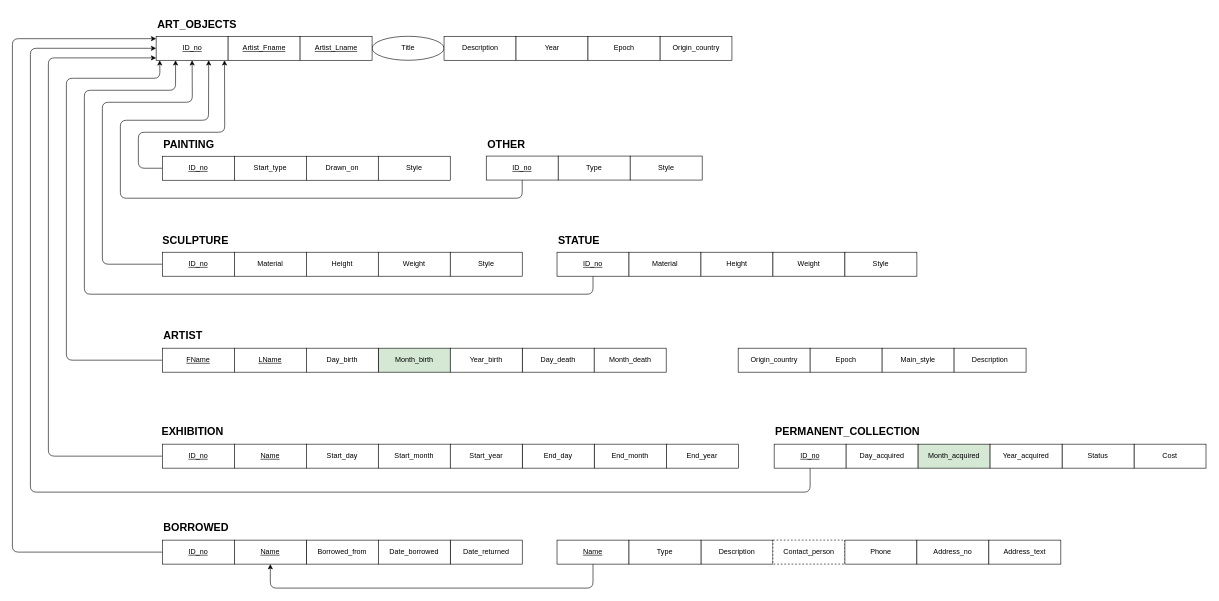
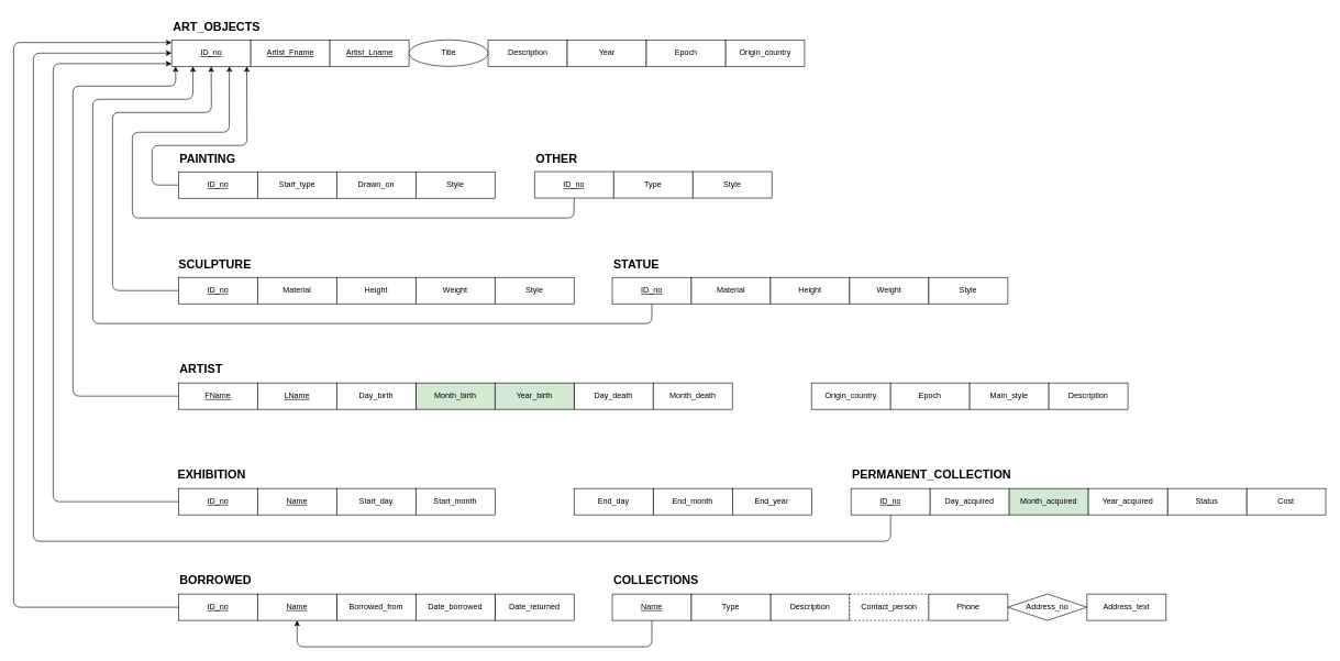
  <mxCell id="0" />
  <mxCell id="1" parent="0" />
  <mxCell id="2" style="edgeStyle=none;html=1;exitX=0;exitY=0.5;exitDx=0;exitDy=0;fontSize=18;snapToPoint=0;orthogonal=0;entryX=0.95;entryY=1;entryDx=0;entryDy=0;orthogonalLoop=0;flowAnimation=0;backgroundOutline=0;entryPerimeter=0;" parent="1" source="7" target="70" edge="1"><mxGeometry relative="1" as="geometry"><mxPoint x="370" y="150" as="targetPoint" /><Array as="points"><mxPoint x="230" y="280" /><mxPoint x="230" y="220" /><mxPoint x="374" y="220" /></Array></mxGeometry></mxCell>
  <mxCell id="3" style="edgeStyle=none;html=1;exitX=0;exitY=0.5;exitDx=0;exitDy=0;fontSize=18;entryX=0.5;entryY=1;entryDx=0;entryDy=0;entryPerimeter=0;" parent="1" source="13" target="70" edge="1"><mxGeometry relative="1" as="geometry"><mxPoint x="320" y="170" as="targetPoint" /><Array as="points"><mxPoint x="170" y="440" /><mxPoint x="170" y="170" /><mxPoint x="320" y="170" /></Array></mxGeometry></mxCell>
  <mxCell id="4" style="edgeStyle=none;html=1;exitX=0.5;exitY=1;exitDx=0;exitDy=0;fontSize=18;entryX=0.27;entryY=1;entryDx=0;entryDy=0;entryPerimeter=0;" parent="1" source="27" target="70" edge="1"><mxGeometry relative="1" as="geometry"><mxPoint x="270" y="599" as="sourcePoint" /><mxPoint x="240" y="110" as="targetPoint" /><Array as="points"><mxPoint x="988" y="490" /><mxPoint x="140" y="490" /><mxPoint x="140" y="150" /><mxPoint x="292" y="150" /></Array></mxGeometry></mxCell>
  <mxCell id="5" style="edgeStyle=none;html=1;exitX=0;exitY=0.5;exitDx=0;exitDy=0;entryX=0.05;entryY=1;entryDx=0;entryDy=0;fontSize=18;entryPerimeter=0;" parent="1" target="70" edge="1"><mxGeometry relative="1" as="geometry"><Array as="points"><mxPoint x="110" y="600" /><mxPoint x="110" y="130" /><mxPoint x="266" y="130" /></Array><mxPoint x="270.02" y="600" as="sourcePoint" /></mxGeometry></mxCell>
  <mxCell id="6" value="" style="group" parent="1" vertex="1" connectable="0"><mxGeometry width="490" height="80" as="geometry" x="260" y="220" /></mxCell>
  <mxCell id="7" value="&lt;u&gt;ID_no&lt;/u&gt;" style="rounded=0;whiteSpace=wrap;html=1;" parent="6" vertex="1"><mxGeometry x="10" y="40" width="120" height="40" as="geometry" /></mxCell>
  <mxCell id="8" value="PAINTING" style="text;strokeColor=none;fillColor=none;html=1;fontSize=18;fontStyle=1;verticalAlign=middle;align=left;" parent="6" vertex="1"><mxGeometry x="10" width="100" height="40" as="geometry" /></mxCell>
  <mxCell id="9" value="Start_type" style="rounded=0;whiteSpace=wrap;html=1;" parent="6" vertex="1"><mxGeometry x="130" y="40" width="120" height="40" as="geometry" /></mxCell>
  <mxCell id="10" value="Drawn_on" style="rounded=0;whiteSpace=wrap;html=1;" parent="6" vertex="1"><mxGeometry x="250" y="40" width="120" height="40" as="geometry" /></mxCell>
  <mxCell id="11" value="Style" style="rounded=0;whiteSpace=wrap;html=1;" parent="6" vertex="1"><mxGeometry x="370" y="40" width="120" height="40" as="geometry" /></mxCell>
  <mxCell id="12" value="" style="group" parent="1" vertex="1" connectable="0"><mxGeometry x="270" y="380" width="600" height="80" as="geometry" /></mxCell>
  <mxCell id="13" value="&lt;u&gt;ID_no&lt;/u&gt;" style="rounded=0;whiteSpace=wrap;html=1;" parent="12" vertex="1"><mxGeometry y="40" width="120" height="40" as="geometry" /></mxCell>
  <mxCell id="14" value="SCULPTURE" style="text;strokeColor=none;fillColor=none;html=1;fontSize=18;fontStyle=1;verticalAlign=middle;align=center;" parent="12" vertex="1"><mxGeometry width="110" height="40" as="geometry" /></mxCell>
  <mxCell id="15" value="Material" style="rounded=0;whiteSpace=wrap;html=1;" parent="12" vertex="1"><mxGeometry x="120" y="40" width="120" height="40" as="geometry" /></mxCell>
  <mxCell id="16" value="Height" style="rounded=0;whiteSpace=wrap;html=1;" parent="12" vertex="1"><mxGeometry x="240" y="40" width="120" height="40" as="geometry" /></mxCell>
  <mxCell id="17" value="Weight" style="rounded=0;whiteSpace=wrap;html=1;" parent="12" vertex="1"><mxGeometry x="360" y="40" width="120" height="40" as="geometry" /></mxCell>
  <mxCell id="18" value="Style" style="rounded=0;whiteSpace=wrap;html=1;" parent="12" vertex="1"><mxGeometry x="480" y="40" width="120" height="40" as="geometry" /></mxCell>
  <mxCell id="19" style="edgeStyle=none;html=1;exitX=0.5;exitY=1;exitDx=0;exitDy=0;entryX=0.73;entryY=1;entryDx=0;entryDy=0;fontSize=18;entryPerimeter=0;" parent="1" source="22" target="70" edge="1"><mxGeometry relative="1" as="geometry"><Array as="points"><mxPoint x="870" y="330" /><mxPoint x="200" y="330" /><mxPoint x="200" y="200" /><mxPoint x="347" y="200" /></Array></mxGeometry></mxCell>
  <mxCell id="20" style="edgeStyle=none;html=1;exitX=0;exitY=0.5;exitDx=0;exitDy=0;entryX=0;entryY=0.9;entryDx=0;entryDy=0;fontSize=18;entryPerimeter=0;" parent="1" source="53" target="70" edge="1"><mxGeometry relative="1" as="geometry"><Array as="points"><mxPoint x="80" y="760" /><mxPoint x="80" y="96" /></Array></mxGeometry></mxCell>
  <mxCell id="21" value="" style="group" parent="1" vertex="1" connectable="0"><mxGeometry x="810" width="360" height="79.69" as="geometry" y="220" /></mxCell>
  <mxCell id="22" value="&lt;u&gt;ID_no&lt;/u&gt;" style="rounded=0;whiteSpace=wrap;html=1;" parent="21" vertex="1"><mxGeometry y="39.69" width="120" height="40" as="geometry" /></mxCell>
  <mxCell id="23" value="OTHER" style="text;strokeColor=none;fillColor=none;html=1;fontSize=18;fontStyle=1;verticalAlign=middle;align=left;" parent="21" vertex="1"><mxGeometry width="100" height="40" as="geometry" /></mxCell>
  <mxCell id="24" value="Type" style="rounded=0;whiteSpace=wrap;html=1;" parent="21" vertex="1"><mxGeometry x="120" y="39.69" width="120" height="40" as="geometry" /></mxCell>
  <mxCell id="25" value="Style" style="rounded=0;whiteSpace=wrap;html=1;" parent="21" vertex="1"><mxGeometry x="240" y="39.69" width="120" height="40" as="geometry" /></mxCell>
  <mxCell id="26" value="" style="group" parent="1" vertex="1" connectable="0"><mxGeometry x="928" y="380" width="600" height="80" as="geometry" /></mxCell>
  <mxCell id="27" value="&lt;u&gt;ID_no&lt;/u&gt;" style="rounded=0;whiteSpace=wrap;html=1;" parent="26" vertex="1"><mxGeometry y="40" width="120" height="40" as="geometry" /></mxCell>
  <mxCell id="28" value="STATUE" style="text;strokeColor=none;fillColor=none;html=1;fontSize=18;fontStyle=1;verticalAlign=middle;align=left;" parent="26" vertex="1"><mxGeometry width="100" height="40" as="geometry" /></mxCell>
  <mxCell id="29" value="Material" style="rounded=0;whiteSpace=wrap;html=1;" parent="26" vertex="1"><mxGeometry x="120" y="40" width="120" height="40" as="geometry" /></mxCell>
  <mxCell id="30" value="Height" style="rounded=0;whiteSpace=wrap;html=1;" parent="26" vertex="1"><mxGeometry x="240" y="40" width="120" height="40" as="geometry" /></mxCell>
  <mxCell id="31" value="Weight" style="rounded=0;whiteSpace=wrap;html=1;" parent="26" vertex="1"><mxGeometry x="360" y="40" width="120" height="40" as="geometry" /></mxCell>
  <mxCell id="32" value="Style" style="rounded=0;whiteSpace=wrap;html=1;" parent="26" vertex="1"><mxGeometry x="480" y="40" width="120" height="40" as="geometry" /></mxCell>
  <mxCell id="33" value="" style="group" parent="1" vertex="1" connectable="0"><mxGeometry x="270.02" y="860" width="600" height="80" as="geometry" /></mxCell>
  <mxCell id="34" value="&lt;u&gt;ID_no&lt;/u&gt;" style="rounded=0;whiteSpace=wrap;html=1;" parent="33" vertex="1"><mxGeometry y="40" width="120" height="40" as="geometry" /></mxCell>
  <mxCell id="35" value="BORROWED" style="text;strokeColor=none;fillColor=none;html=1;fontSize=18;fontStyle=1;verticalAlign=middle;align=left;" parent="33" vertex="1"><mxGeometry width="260" height="40" as="geometry" /></mxCell>
  <mxCell id="36" value="Borrowed_from" style="rounded=0;whiteSpace=wrap;html=1;" parent="33" vertex="1"><mxGeometry x="240" y="40" width="120" height="40" as="geometry" /></mxCell>
  <mxCell id="37" value="Date_returned" style="rounded=0;whiteSpace=wrap;html=1;" parent="33" vertex="1"><mxGeometry x="480" y="40" width="120" height="40" as="geometry" /></mxCell>
  <mxCell id="38" value="Date_borrowed" style="rounded=0;whiteSpace=wrap;html=1;" parent="33" vertex="1"><mxGeometry x="360" y="40" width="120" height="40" as="geometry" /></mxCell>
  <mxCell id="39" value="&lt;u&gt;Name&lt;/u&gt;" style="rounded=0;whiteSpace=wrap;html=1;" parent="33" vertex="1"><mxGeometry x="120" y="40" width="120" height="40" as="geometry" /></mxCell>
  <mxCell id="40" style="edgeStyle=none;html=1;exitX=0.5;exitY=1;exitDx=0;exitDy=0;entryX=0.5;entryY=1;entryDx=0;entryDy=0;fontSize=18;" parent="1" source="45" target="39" edge="1"><mxGeometry relative="1" as="geometry"><Array as="points"><mxPoint x="988" y="980" /><mxPoint x="450" y="980" /></Array></mxGeometry></mxCell>
  <mxCell id="41" style="edgeStyle=none;html=1;exitX=0;exitY=0.5;exitDx=0;exitDy=0;fontSize=18;entryX=0;entryY=0.1;entryDx=0;entryDy=0;entryPerimeter=0;" parent="1" source="34" target="70" edge="1"><mxGeometry relative="1" as="geometry"><Array as="points"><mxPoint x="20" y="920" /><mxPoint x="20" y="64" /></Array><mxPoint x="230" y="60" as="targetPoint" /></mxGeometry></mxCell>
  <mxCell id="42" style="edgeStyle=none;html=1;exitX=0.5;exitY=1;exitDx=0;exitDy=0;entryX=0;entryY=0.5;entryDx=0;entryDy=0;fontSize=18;entryPerimeter=0;" parent="1" source="63" target="70" edge="1"><mxGeometry relative="1" as="geometry"><Array as="points"><mxPoint x="1350" y="820" /><mxPoint x="50" y="820" /><mxPoint x="50" y="80" /></Array></mxGeometry></mxCell>
  <mxCell id="43" value="" style="group" parent="1" vertex="1" connectable="0"><mxGeometry x="928" y="860" width="840" height="80" as="geometry" /></mxCell>
+ <mxCell id="44" value="COLLECTIONS" style="text;strokeColor=none;fillColor=none;html=1;fontSize=18;fontStyle=1;verticalAlign=middle;align=left;" parent="43" vertex="1"><mxGeometry width="260" height="40" as="geometry" /></mxCell>
  <mxCell id="45" value="&lt;u&gt;Name&lt;/u&gt;" style="rounded=0;whiteSpace=wrap;html=1;" parent="43" vertex="1"><mxGeometry y="40" width="120" height="40" as="geometry" /></mxCell>
  <mxCell id="46" value="Description" style="rounded=0;whiteSpace=wrap;html=1;" parent="43" vertex="1"><mxGeometry x="240" y="40" width="120" height="40" as="geometry" /></mxCell>
  <mxCell id="47" value="Type" style="rounded=0;whiteSpace=wrap;html=1;" parent="43" vertex="1"><mxGeometry x="120" y="40" width="120" height="40" as="geometry" /></mxCell>
  <mxCell id="48" value="Contact_person" style="rounded=0;whiteSpace=wrap;html=1;dashed=1;" parent="43" vertex="1"><mxGeometry x="360" y="40" width="120" height="40" as="geometry" /></mxCell>
  <mxCell id="49" value="Phone" style="rounded=0;whiteSpace=wrap;html=1;" parent="43" vertex="1"><mxGeometry x="480" y="40" width="120" height="40" as="geometry" /></mxCell>
- <mxCell id="50" value="Address_no" style="rounded=0;whiteSpace=wrap;html=1;" parent="43" vertex="1"><mxGeometry x="600" y="40" width="120" height="40" as="geometry" /></mxCell>
+ <mxCell id="50" value="Address_no" style="rhombus;whiteSpace=wrap;html=1;" parent="43" vertex="1"><mxGeometry x="600" y="40" width="120" height="40" as="geometry" /></mxCell>
  <mxCell id="51" value="Address_text" style="rounded=0;whiteSpace=wrap;html=1;" parent="43" vertex="1"><mxGeometry x="720" y="40" width="120" height="40" as="geometry" /></mxCell>
  <mxCell id="52" value="" style="group" parent="1" vertex="1" connectable="0"><mxGeometry x="270" y="700" width="960.39" height="80" as="geometry" /></mxCell>
  <mxCell id="53" value="&lt;u&gt;ID_no&lt;/u&gt;" style="rounded=0;whiteSpace=wrap;html=1;" parent="52" vertex="1"><mxGeometry y="40" width="120" height="40" as="geometry" /></mxCell>
  <mxCell id="54" value="EXHIBITION" style="text;strokeColor=none;fillColor=none;html=1;fontSize=18;fontStyle=1;verticalAlign=middle;align=center;" parent="52" vertex="1"><mxGeometry width="100" height="40" as="geometry" /></mxCell>
  <mxCell id="55" value="&lt;u&gt;Name&lt;/u&gt;" style="rounded=0;whiteSpace=wrap;html=1;" parent="52" vertex="1"><mxGeometry x="120" y="40" width="120" height="40" as="geometry" /></mxCell>
  <mxCell id="56" value="Start_day" style="rounded=0;whiteSpace=wrap;html=1;" parent="52" vertex="1"><mxGeometry x="240" y="40" width="120" height="40" as="geometry" /></mxCell>
  <mxCell id="57" value="End_day" style="rounded=0;whiteSpace=wrap;html=1;" parent="52" vertex="1"><mxGeometry x="600.02" y="40" width="120" height="40" as="geometry" /></mxCell>
  <mxCell id="58" value="Start_month" style="rounded=0;whiteSpace=wrap;html=1;" parent="52" vertex="1"><mxGeometry x="360.02" y="40" width="120" height="40" as="geometry" /></mxCell>
- <mxCell id="59" value="Start_year" style="rounded=0;whiteSpace=wrap;html=1;" parent="52" vertex="1"><mxGeometry x="480.02" y="40" width="120" height="40" as="geometry" /></mxCell>
  <mxCell id="60" value="End_month" style="rounded=0;whiteSpace=wrap;html=1;" parent="52" vertex="1"><mxGeometry x="720.39" y="40" width="120" height="40" as="geometry" /></mxCell>
  <mxCell id="61" value="End_year" style="rounded=0;whiteSpace=wrap;html=1;" parent="52" vertex="1"><mxGeometry x="840.39" y="40" width="120" height="40" as="geometry" /></mxCell>
  <mxCell id="62" value="" style="group" parent="1" vertex="1" connectable="0"><mxGeometry x="1290" y="700" width="720" height="80" as="geometry" /></mxCell>
  <mxCell id="63" value="&lt;u&gt;ID_no&lt;/u&gt;" style="rounded=0;whiteSpace=wrap;html=1;container=0;" parent="62" vertex="1"><mxGeometry y="40" width="120" height="40" as="geometry" /></mxCell>
  <mxCell id="64" value="PERMANENT_COLLECTION" style="text;strokeColor=none;fillColor=none;html=1;fontSize=18;fontStyle=1;verticalAlign=middle;align=left;container=0;" parent="62" vertex="1"><mxGeometry width="260" height="40" as="geometry" /></mxCell>
  <mxCell id="65" value="Day_acquired" style="rounded=0;whiteSpace=wrap;html=1;container=0;" parent="62" vertex="1"><mxGeometry x="120" y="40" width="120" height="40" as="geometry" /></mxCell>
  <mxCell id="66" value="Cost" style="rounded=0;whiteSpace=wrap;html=1;container=0;" parent="62" vertex="1"><mxGeometry x="600" y="40" width="120" height="40" as="geometry" /></mxCell>
  <mxCell id="67" value="Status" style="rounded=0;whiteSpace=wrap;html=1;container=0;" parent="62" vertex="1"><mxGeometry x="480" y="40" width="120" height="40" as="geometry" /></mxCell>
  <mxCell id="68" value="Month_acquired" style="rounded=0;whiteSpace=wrap;html=1;container=0;fillColor=#d5e8d4;" parent="62" vertex="1"><mxGeometry x="240" y="40" width="120" height="40" as="geometry" /></mxCell>
  <mxCell id="69" value="Year_acquired" style="rounded=0;whiteSpace=wrap;html=1;container=0;" parent="62" vertex="1"><mxGeometry x="360" y="40" width="120" height="40" as="geometry" /></mxCell>
  <mxCell id="70" value="&lt;u&gt;ID_no&lt;/u&gt;" style="rounded=0;whiteSpace=wrap;html=1;snapToPoint=0;points=[[0,0.1,0,0,0],[0,0.5,0,0,0],[0,0.9,0,0,0],[0.05,1,0,0,0],[0.25,0,0,0,0],[0.27,1,0,0,0],[0.5,0,0,0,0],[0.5,1,0,0,0],[0.73,1,0,0,0],[0.75,0,0,0,0],[0.95,1,0,0,0],[1,0,0,0,0],[1,0.25,0,0,0],[1,0.5,0,0,0],[1,0.75,0,0,0]];" parent="1" vertex="1"><mxGeometry x="259.64" y="60" width="120" height="40" as="geometry" /></mxCell>
  <mxCell id="71" value="ART_OBJECTS" style="text;strokeColor=none;fillColor=none;html=1;fontSize=18;fontStyle=1;verticalAlign=middle;align=left;" parent="1" vertex="1"><mxGeometry x="260.02" y="20" width="130" height="40" as="geometry" /></mxCell>
  <mxCell id="72" value="Title" style="ellipse;whiteSpace=wrap;html=1;" parent="1" vertex="1"><mxGeometry x="619.64" y="60" width="120" height="40" as="geometry" /></mxCell>
  <mxCell id="73" value="Description" style="rounded=0;whiteSpace=wrap;html=1;" parent="1" vertex="1"><mxGeometry x="739.64" y="60" width="120" height="40" as="geometry" /></mxCell>
  <mxCell id="74" value="Year" style="rounded=0;whiteSpace=wrap;html=1;" parent="1" vertex="1"><mxGeometry x="859.64" y="60" width="120" height="40" as="geometry" /></mxCell>
  <mxCell id="75" value="Origin_country" style="rounded=0;whiteSpace=wrap;html=1;" parent="1" vertex="1"><mxGeometry x="1099.64" y="60" width="120" height="40" as="geometry" /></mxCell>
  <mxCell id="76" value="Epoch" style="rounded=0;whiteSpace=wrap;html=1;" parent="1" vertex="1"><mxGeometry x="979.64" y="60" width="120" height="40" as="geometry" /></mxCell>
  <mxCell id="77" value="" style="group" vertex="1" connectable="0" parent="1"><mxGeometry x="270" y="540" width="1440" height="80" as="geometry" /></mxCell>
  <mxCell id="78" value="Month_birth" style="rounded=0;whiteSpace=wrap;html=1;fillColor=#d5e8d4;" parent="77" vertex="1"><mxGeometry x="360" y="40" width="120" height="40" as="geometry" /></mxCell>
  <mxCell id="79" value="Origin_country" style="rounded=0;whiteSpace=wrap;html=1;" parent="77" vertex="1"><mxGeometry x="960" y="40" width="120" height="40" as="geometry" /></mxCell>
  <mxCell id="80" value="ARTIST" style="text;strokeColor=none;fillColor=none;html=1;fontSize=18;fontStyle=1;verticalAlign=middle;align=left;" parent="77" vertex="1"><mxGeometry x="0.02" width="100" height="40" as="geometry" /></mxCell>
  <mxCell id="81" value="&lt;u&gt;FName&lt;/u&gt;" style="rounded=0;whiteSpace=wrap;html=1;" parent="77" vertex="1"><mxGeometry y="40" width="120" height="40" as="geometry" /></mxCell>
  <mxCell id="82" value="&lt;u&gt;LName&lt;/u&gt;" style="rounded=0;whiteSpace=wrap;html=1;" parent="77" vertex="1"><mxGeometry x="120.0" y="40" width="120" height="40" as="geometry" /></mxCell>
  <mxCell id="83" value="Day_birth" style="rounded=0;whiteSpace=wrap;html=1;" parent="77" vertex="1"><mxGeometry x="240" y="40" width="120" height="40" as="geometry" /></mxCell>
  <mxCell id="84" value="Epoch" style="rounded=0;whiteSpace=wrap;html=1;" parent="77" vertex="1"><mxGeometry x="1080" y="40" width="120" height="40" as="geometry" /></mxCell>
  <mxCell id="85" value="Main_style" style="rounded=0;whiteSpace=wrap;html=1;" parent="77" vertex="1"><mxGeometry x="1200" y="40" width="120" height="40" as="geometry" /></mxCell>
  <mxCell id="86" value="Description" style="rounded=0;whiteSpace=wrap;html=1;" parent="77" vertex="1"><mxGeometry x="1320" y="40" width="120" height="40" as="geometry" /></mxCell>
  <mxCell id="87" value="Day_death" style="rounded=0;whiteSpace=wrap;html=1;" parent="77" vertex="1"><mxGeometry x="600" y="40" width="120" height="40" as="geometry" /></mxCell>
- <mxCell id="88" value="Year_birth" style="rounded=0;whiteSpace=wrap;html=1;" parent="77" vertex="1"><mxGeometry x="480" y="40" width="120" height="40" as="geometry" /></mxCell>
+ <mxCell id="88" value="Year_birth" style="rounded=0;whiteSpace=wrap;html=1;fillColor=#d5e8d4;" parent="77" vertex="1"><mxGeometry x="480" y="40" width="120" height="40" as="geometry" /></mxCell>
  <mxCell id="89" value="Month_death" style="rounded=0;whiteSpace=wrap;html=1;" parent="77" vertex="1"><mxGeometry x="720" y="40" width="120" height="40" as="geometry" /></mxCell>
  <mxCell id="90" value="&lt;u&gt;Artist_Fname&lt;/u&gt;" style="rounded=0;whiteSpace=wrap;html=1;snapToPoint=0;points=[[0,0.1,0,0,0],[0,0.5,0,0,0],[0,0.9,0,0,0],[0.05,1,0,0,0],[0.25,0,0,0,0],[0.27,1,0,0,0],[0.5,0,0,0,0],[0.5,1,0,0,0],[0.73,1,0,0,0],[0.75,0,0,0,0],[0.95,1,0,0,0],[1,0,0,0,0],[1,0.25,0,0,0],[1,0.5,0,0,0],[1,0.75,0,0,0]];" vertex="1" parent="1"><mxGeometry x="379.64" y="60" width="120" height="40" as="geometry" /></mxCell>
  <mxCell id="91" value="&lt;u&gt;Artist_Lname&lt;/u&gt;" style="rounded=0;whiteSpace=wrap;html=1;snapToPoint=0;points=[[0,0.1,0,0,0],[0,0.5,0,0,0],[0,0.9,0,0,0],[0.05,1,0,0,0],[0.25,0,0,0,0],[0.27,1,0,0,0],[0.5,0,0,0,0],[0.5,1,0,0,0],[0.73,1,0,0,0],[0.75,0,0,0,0],[0.95,1,0,0,0],[1,0,0,0,0],[1,0.25,0,0,0],[1,0.5,0,0,0],[1,0.75,0,0,0]];" vertex="1" parent="1"><mxGeometry x="499.64" y="60" width="120" height="40" as="geometry" /></mxCell>
